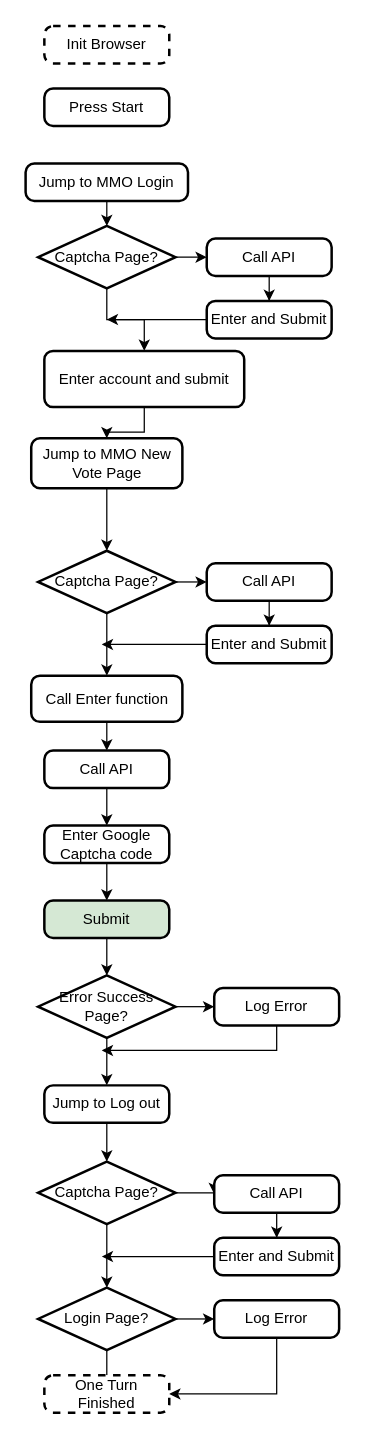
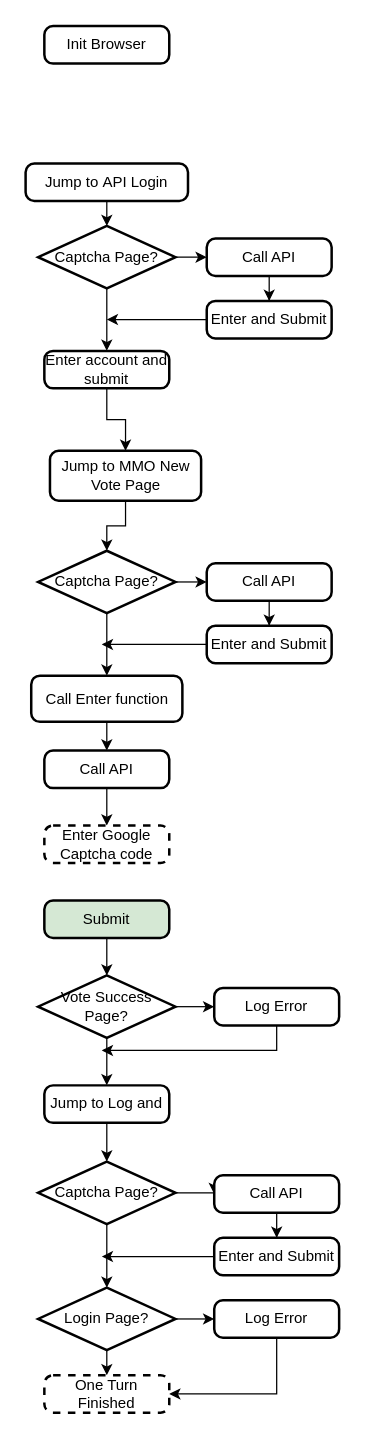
  <mxCell id="0" />
  <mxCell id="1" parent="0" />
- <mxCell id="2" value="Init&amp;nbsp;Browser" style="rounded=1;whiteSpace=wrap;html=1;absoluteArcSize=1;arcSize=14;strokeWidth=2;dashed=1;" parent="1" vertex="1"><mxGeometry x="35" y="20" width="100" height="30" as="geometry" /></mxCell>
+ <mxCell id="2" value="Init&amp;nbsp;Browser" style="rounded=1;whiteSpace=wrap;html=1;absoluteArcSize=1;arcSize=14;strokeWidth=2;" parent="1" vertex="1"><mxGeometry x="35" y="20" width="100" height="30" as="geometry" /></mxCell>
  <mxCell id="3" style="edgeStyle=orthogonalEdgeStyle;rounded=0;orthogonalLoop=1;jettySize=auto;html=1;exitX=0.5;exitY=1;exitDx=0;exitDy=0;entryX=0.5;entryY=0;entryDx=0;entryDy=0;entryPerimeter=0;" parent="1" source="4" target="8" edge="1"><mxGeometry relative="1" as="geometry" /></mxCell>
- <mxCell id="4" value="Jump&amp;nbsp;to&amp;nbsp;MMO&amp;nbsp;Login" style="rounded=1;whiteSpace=wrap;html=1;absoluteArcSize=1;arcSize=14;strokeWidth=2;" parent="1" vertex="1"><mxGeometry x="20" y="130" width="130" height="30" as="geometry" /></mxCell>
- <mxCell id="5" value="Press&amp;nbsp;Start" style="rounded=1;whiteSpace=wrap;html=1;absoluteArcSize=1;arcSize=14;strokeWidth=2;" parent="1" vertex="1"><mxGeometry x="35" y="70" width="100" height="30" as="geometry" /></mxCell>
+ <mxCell id="4" value="Jump&amp;nbsp;to&amp;nbsp;API&amp;nbsp;Login" style="rounded=1;whiteSpace=wrap;html=1;absoluteArcSize=1;arcSize=14;strokeWidth=2;" parent="1" vertex="1"><mxGeometry x="20" y="130" width="130" height="30" as="geometry" /></mxCell>
  <mxCell id="6" style="edgeStyle=orthogonalEdgeStyle;rounded=0;orthogonalLoop=1;jettySize=auto;html=1;exitX=1;exitY=0.5;exitDx=0;exitDy=0;exitPerimeter=0;" parent="1" source="8" target="10" edge="1"><mxGeometry relative="1" as="geometry" /></mxCell>
  <mxCell id="7" value="" style="edgeStyle=orthogonalEdgeStyle;rounded=0;orthogonalLoop=1;jettySize=auto;html=1;" parent="1" source="8" target="14" edge="1"><mxGeometry relative="1" as="geometry" /></mxCell>
  <mxCell id="8" value="Captcha&amp;nbsp;Page?" style="strokeWidth=2;html=1;shape=mxgraph.flowchart.decision;whiteSpace=wrap;" parent="1" vertex="1"><mxGeometry x="30" y="180" width="110" height="50" as="geometry" /></mxCell>
  <mxCell id="9" value="" style="edgeStyle=orthogonalEdgeStyle;rounded=0;orthogonalLoop=1;jettySize=auto;html=1;" parent="1" source="10" target="12" edge="1"><mxGeometry relative="1" as="geometry" /></mxCell>
  <mxCell id="10" value="Call API" style="rounded=1;whiteSpace=wrap;html=1;absoluteArcSize=1;arcSize=14;strokeWidth=2;" parent="1" vertex="1"><mxGeometry x="165" y="190" width="100" height="30" as="geometry" /></mxCell>
  <mxCell id="11" style="edgeStyle=orthogonalEdgeStyle;rounded=0;orthogonalLoop=1;jettySize=auto;html=1;exitX=0;exitY=0.5;exitDx=0;exitDy=0;" parent="1" source="12" edge="1"><mxGeometry relative="1" as="geometry"><mxPoint x="85" y="254.931" as="targetPoint" /></mxGeometry></mxCell>
  <mxCell id="12" value="Enter and Submit" style="rounded=1;whiteSpace=wrap;html=1;absoluteArcSize=1;arcSize=14;strokeWidth=2;" parent="1" vertex="1"><mxGeometry x="165" y="240" width="100" height="30" as="geometry" /></mxCell>
  <mxCell id="13" style="edgeStyle=orthogonalEdgeStyle;rounded=0;orthogonalLoop=1;jettySize=auto;html=1;exitX=0.5;exitY=1;exitDx=0;exitDy=0;" edge="1" parent="1" source="14" target="16"><mxGeometry relative="1" as="geometry" /></mxCell>
- <mxCell id="14" value="Enter account and submit" style="rounded=1;whiteSpace=wrap;html=1;absoluteArcSize=1;arcSize=14;strokeWidth=2;" parent="1" vertex="1"><mxGeometry x="35" y="280" width="160" height="45" as="geometry" /></mxCell>
+ <mxCell id="14" value="Enter account and submit" style="rounded=1;whiteSpace=wrap;html=1;absoluteArcSize=1;arcSize=14;strokeWidth=2;" parent="1" vertex="1"><mxGeometry x="35" y="280" width="100" height="30" as="geometry" /></mxCell>
  <mxCell id="15" style="edgeStyle=orthogonalEdgeStyle;rounded=0;orthogonalLoop=1;jettySize=auto;html=1;exitX=0.5;exitY=1;exitDx=0;exitDy=0;" edge="1" parent="1" source="16" target="19"><mxGeometry relative="1" as="geometry" /></mxCell>
- <mxCell id="16" value="Jump&amp;nbsp;to&amp;nbsp;MMO&amp;nbsp;New Vote Page" style="rounded=1;whiteSpace=wrap;html=1;absoluteArcSize=1;arcSize=14;strokeWidth=2;" vertex="1" parent="1"><mxGeometry x="24.5" y="350" width="121" height="40" as="geometry" /></mxCell>
+ <mxCell id="16" value="Jump&amp;nbsp;to&amp;nbsp;MMO&amp;nbsp;New Vote Page" style="rounded=1;whiteSpace=wrap;html=1;absoluteArcSize=1;arcSize=14;strokeWidth=2;" vertex="1" parent="1"><mxGeometry x="39.5" y="360" width="121" height="40" as="geometry" /></mxCell>
  <mxCell id="17" style="edgeStyle=orthogonalEdgeStyle;rounded=0;orthogonalLoop=1;jettySize=auto;html=1;exitX=1;exitY=0.5;exitDx=0;exitDy=0;exitPerimeter=0;entryX=0;entryY=0.5;entryDx=0;entryDy=0;" edge="1" parent="1" source="19" target="21"><mxGeometry relative="1" as="geometry" /></mxCell>
  <mxCell id="18" style="edgeStyle=orthogonalEdgeStyle;rounded=0;orthogonalLoop=1;jettySize=auto;html=1;entryX=0.5;entryY=0;entryDx=0;entryDy=0;" edge="1" parent="1" source="19" target="25"><mxGeometry relative="1" as="geometry" /></mxCell>
  <mxCell id="19" value="Captcha&amp;nbsp;Page?" style="strokeWidth=2;html=1;shape=mxgraph.flowchart.decision;whiteSpace=wrap;" vertex="1" parent="1"><mxGeometry x="30" y="440" width="110" height="50" as="geometry" /></mxCell>
  <mxCell id="20" value="" style="edgeStyle=orthogonalEdgeStyle;rounded=0;orthogonalLoop=1;jettySize=auto;html=1;" edge="1" parent="1" source="21" target="23"><mxGeometry relative="1" as="geometry" /></mxCell>
  <mxCell id="21" value="Call API" style="rounded=1;whiteSpace=wrap;html=1;absoluteArcSize=1;arcSize=14;strokeWidth=2;" vertex="1" parent="1"><mxGeometry x="165" y="450" width="100" height="30" as="geometry" /></mxCell>
  <mxCell id="22" style="edgeStyle=orthogonalEdgeStyle;rounded=0;orthogonalLoop=1;jettySize=auto;html=1;exitX=0;exitY=0.5;exitDx=0;exitDy=0;" edge="1" parent="1" source="23"><mxGeometry relative="1" as="geometry"><mxPoint x="81" y="515" as="targetPoint" /></mxGeometry></mxCell>
  <mxCell id="23" value="Enter and Submit" style="rounded=1;whiteSpace=wrap;html=1;absoluteArcSize=1;arcSize=14;strokeWidth=2;" vertex="1" parent="1"><mxGeometry x="165" y="500" width="100" height="30" as="geometry" /></mxCell>
  <mxCell id="24" style="edgeStyle=orthogonalEdgeStyle;rounded=0;orthogonalLoop=1;jettySize=auto;html=1;exitX=0.5;exitY=1;exitDx=0;exitDy=0;entryX=0.5;entryY=0;entryDx=0;entryDy=0;" edge="1" parent="1" source="25" target="27"><mxGeometry relative="1" as="geometry" /></mxCell>
  <mxCell id="25" value="Call Enter function" style="rounded=1;whiteSpace=wrap;html=1;absoluteArcSize=1;arcSize=14;strokeWidth=2;" vertex="1" parent="1"><mxGeometry x="24.5" y="540" width="121" height="37" as="geometry" /></mxCell>
  <mxCell id="26" style="edgeStyle=orthogonalEdgeStyle;rounded=0;orthogonalLoop=1;jettySize=auto;html=1;exitX=0.5;exitY=1;exitDx=0;exitDy=0;entryX=0.5;entryY=0;entryDx=0;entryDy=0;" edge="1" parent="1" source="27" target="29"><mxGeometry relative="1" as="geometry" /></mxCell>
  <mxCell id="27" value="Call API" style="rounded=1;whiteSpace=wrap;html=1;absoluteArcSize=1;arcSize=14;strokeWidth=2;" vertex="1" parent="1"><mxGeometry x="35" y="600" width="100" height="30" as="geometry" /></mxCell>
- <mxCell id="28" style="edgeStyle=orthogonalEdgeStyle;rounded=0;orthogonalLoop=1;jettySize=auto;html=1;exitX=0.5;exitY=1;exitDx=0;exitDy=0;entryX=0.5;entryY=0;entryDx=0;entryDy=0;" edge="1" parent="1" source="29" target="31"><mxGeometry relative="1" as="geometry" /></mxCell>
- <mxCell id="29" value="Enter Google Captcha code" style="rounded=1;whiteSpace=wrap;html=1;absoluteArcSize=1;arcSize=14;strokeWidth=2;" vertex="1" parent="1"><mxGeometry x="35" y="660" width="100" height="30" as="geometry" /></mxCell>
+ <mxCell id="29" value="Enter Google Captcha code" style="rounded=1;whiteSpace=wrap;html=1;absoluteArcSize=1;arcSize=14;strokeWidth=2;dashed=1;" vertex="1" parent="1"><mxGeometry x="35" y="660" width="100" height="30" as="geometry" /></mxCell>
  <mxCell id="30" style="edgeStyle=orthogonalEdgeStyle;rounded=0;orthogonalLoop=1;jettySize=auto;html=1;exitX=0.5;exitY=1;exitDx=0;exitDy=0;entryX=0.5;entryY=0;entryDx=0;entryDy=0;entryPerimeter=0;" edge="1" parent="1" source="31" target="34"><mxGeometry relative="1" as="geometry" /></mxCell>
  <mxCell id="31" value="Submit" style="rounded=1;whiteSpace=wrap;html=1;absoluteArcSize=1;arcSize=14;strokeWidth=2;fillColor=#d5e8d4;" vertex="1" parent="1"><mxGeometry x="35" y="720" width="100" height="30" as="geometry" /></mxCell>
  <mxCell id="32" style="edgeStyle=orthogonalEdgeStyle;rounded=0;orthogonalLoop=1;jettySize=auto;html=1;exitX=0.5;exitY=1;exitDx=0;exitDy=0;exitPerimeter=0;entryX=0.5;entryY=0;entryDx=0;entryDy=0;" edge="1" parent="1" source="34" target="38"><mxGeometry relative="1" as="geometry" /></mxCell>
  <mxCell id="33" style="edgeStyle=orthogonalEdgeStyle;rounded=0;orthogonalLoop=1;jettySize=auto;html=1;exitX=1;exitY=0.5;exitDx=0;exitDy=0;exitPerimeter=0;entryX=0;entryY=0.5;entryDx=0;entryDy=0;" edge="1" parent="1" source="34" target="36"><mxGeometry relative="1" as="geometry" /></mxCell>
- <mxCell id="34" value="Error Success Page?" style="strokeWidth=2;html=1;shape=mxgraph.flowchart.decision;whiteSpace=wrap;" vertex="1" parent="1"><mxGeometry x="30" y="780" width="110" height="50" as="geometry" /></mxCell>
+ <mxCell id="34" value="Vote Success Page?" style="strokeWidth=2;html=1;shape=mxgraph.flowchart.decision;whiteSpace=wrap;" vertex="1" parent="1"><mxGeometry x="30" y="780" width="110" height="50" as="geometry" /></mxCell>
  <mxCell id="35" style="rounded=0;orthogonalLoop=1;jettySize=auto;html=1;exitX=0.5;exitY=1;exitDx=0;exitDy=0;edgeStyle=elbowEdgeStyle;" edge="1" parent="1" source="36"><mxGeometry relative="1" as="geometry"><mxPoint x="81" y="840" as="targetPoint" /><Array as="points"><mxPoint x="221" y="830" /></Array></mxGeometry></mxCell>
  <mxCell id="36" value="Log Error" style="rounded=1;whiteSpace=wrap;html=1;absoluteArcSize=1;arcSize=14;strokeWidth=2;" vertex="1" parent="1"><mxGeometry x="171" y="790" width="100" height="30" as="geometry" /></mxCell>
  <mxCell id="37" style="edgeStyle=orthogonalEdgeStyle;rounded=0;orthogonalLoop=1;jettySize=auto;html=1;exitX=0.5;exitY=1;exitDx=0;exitDy=0;entryX=0.5;entryY=0;entryDx=0;entryDy=0;entryPerimeter=0;" edge="1" parent="1" source="38" target="41"><mxGeometry relative="1" as="geometry" /></mxCell>
- <mxCell id="38" value="Jump to Log out" style="rounded=1;whiteSpace=wrap;html=1;absoluteArcSize=1;arcSize=14;strokeWidth=2;" vertex="1" parent="1"><mxGeometry x="35" y="868" width="100" height="30" as="geometry" /></mxCell>
+ <mxCell id="38" value="Jump to Log and" style="rounded=1;whiteSpace=wrap;html=1;absoluteArcSize=1;arcSize=14;strokeWidth=2;" vertex="1" parent="1"><mxGeometry x="35" y="868" width="100" height="30" as="geometry" /></mxCell>
  <mxCell id="39" style="edgeStyle=orthogonalEdgeStyle;rounded=0;orthogonalLoop=1;jettySize=auto;html=1;exitX=1;exitY=0.5;exitDx=0;exitDy=0;exitPerimeter=0;entryX=0;entryY=0.5;entryDx=0;entryDy=0;" edge="1" parent="1" source="41" target="43"><mxGeometry relative="1" as="geometry" /></mxCell>
  <mxCell id="40" style="edgeStyle=orthogonalEdgeStyle;rounded=0;orthogonalLoop=1;jettySize=auto;html=1;exitX=0.5;exitY=1;exitDx=0;exitDy=0;exitPerimeter=0;entryX=0.5;entryY=0;entryDx=0;entryDy=0;entryPerimeter=0;" edge="1" parent="1" source="41" target="48"><mxGeometry relative="1" as="geometry" /></mxCell>
  <mxCell id="41" value="Captcha&amp;nbsp;Page?" style="strokeWidth=2;html=1;shape=mxgraph.flowchart.decision;whiteSpace=wrap;" vertex="1" parent="1"><mxGeometry x="30" y="929" width="110" height="50" as="geometry" /></mxCell>
  <mxCell id="42" value="" style="edgeStyle=orthogonalEdgeStyle;rounded=0;orthogonalLoop=1;jettySize=auto;html=1;" edge="1" parent="1" source="43" target="45"><mxGeometry relative="1" as="geometry" /></mxCell>
  <mxCell id="43" value="Call API" style="rounded=1;whiteSpace=wrap;html=1;absoluteArcSize=1;arcSize=14;strokeWidth=2;" vertex="1" parent="1"><mxGeometry x="171" y="940" width="100" height="30" as="geometry" /></mxCell>
  <mxCell id="44" style="edgeStyle=orthogonalEdgeStyle;rounded=0;orthogonalLoop=1;jettySize=auto;html=1;exitX=0;exitY=0.5;exitDx=0;exitDy=0;" edge="1" parent="1" source="45"><mxGeometry relative="1" as="geometry"><mxPoint x="81" y="1005" as="targetPoint" /></mxGeometry></mxCell>
  <mxCell id="45" value="Enter and Submit" style="rounded=1;whiteSpace=wrap;html=1;absoluteArcSize=1;arcSize=14;strokeWidth=2;" vertex="1" parent="1"><mxGeometry x="171" y="990" width="100" height="30" as="geometry" /></mxCell>
- <mxCell id="46" style="edgeStyle=orthogonalEdgeStyle;rounded=0;orthogonalLoop=1;jettySize=auto;html=1;exitX=0.5;exitY=1;exitDx=0;exitDy=0;exitPerimeter=0;entryX=0.5;entryY=0;entryDx=0;entryDy=0;endArrow=none;" edge="1" parent="1" source="48" target="49"><mxGeometry relative="1" as="geometry" /></mxCell>
+ <mxCell id="46" style="edgeStyle=orthogonalEdgeStyle;rounded=0;orthogonalLoop=1;jettySize=auto;html=1;exitX=0.5;exitY=1;exitDx=0;exitDy=0;exitPerimeter=0;entryX=0.5;entryY=0;entryDx=0;entryDy=0;" edge="1" parent="1" source="48" target="49"><mxGeometry relative="1" as="geometry" /></mxCell>
  <mxCell id="47" style="edgeStyle=orthogonalEdgeStyle;rounded=0;orthogonalLoop=1;jettySize=auto;html=1;exitX=1;exitY=0.5;exitDx=0;exitDy=0;exitPerimeter=0;entryX=0;entryY=0.5;entryDx=0;entryDy=0;" edge="1" parent="1" source="48" target="51"><mxGeometry relative="1" as="geometry" /></mxCell>
  <mxCell id="48" value="Login Page?" style="strokeWidth=2;html=1;shape=mxgraph.flowchart.decision;whiteSpace=wrap;" vertex="1" parent="1"><mxGeometry x="30" y="1030" width="110" height="50" as="geometry" /></mxCell>
  <mxCell id="49" value="One Turn Finished" style="rounded=1;whiteSpace=wrap;html=1;absoluteArcSize=1;arcSize=14;strokeWidth=2;dashed=1;" vertex="1" parent="1"><mxGeometry x="35" y="1100" width="100" height="30" as="geometry" /></mxCell>
  <mxCell id="50" style="edgeStyle=orthogonalEdgeStyle;rounded=0;orthogonalLoop=1;jettySize=auto;html=1;exitX=0.5;exitY=1;exitDx=0;exitDy=0;entryX=1;entryY=0.5;entryDx=0;entryDy=0;" edge="1" parent="1" source="51" target="49"><mxGeometry relative="1" as="geometry" /></mxCell>
  <mxCell id="51" value="Log Error" style="rounded=1;whiteSpace=wrap;html=1;absoluteArcSize=1;arcSize=14;strokeWidth=2;" vertex="1" parent="1"><mxGeometry x="171" y="1040" width="100" height="30" as="geometry" /></mxCell>
